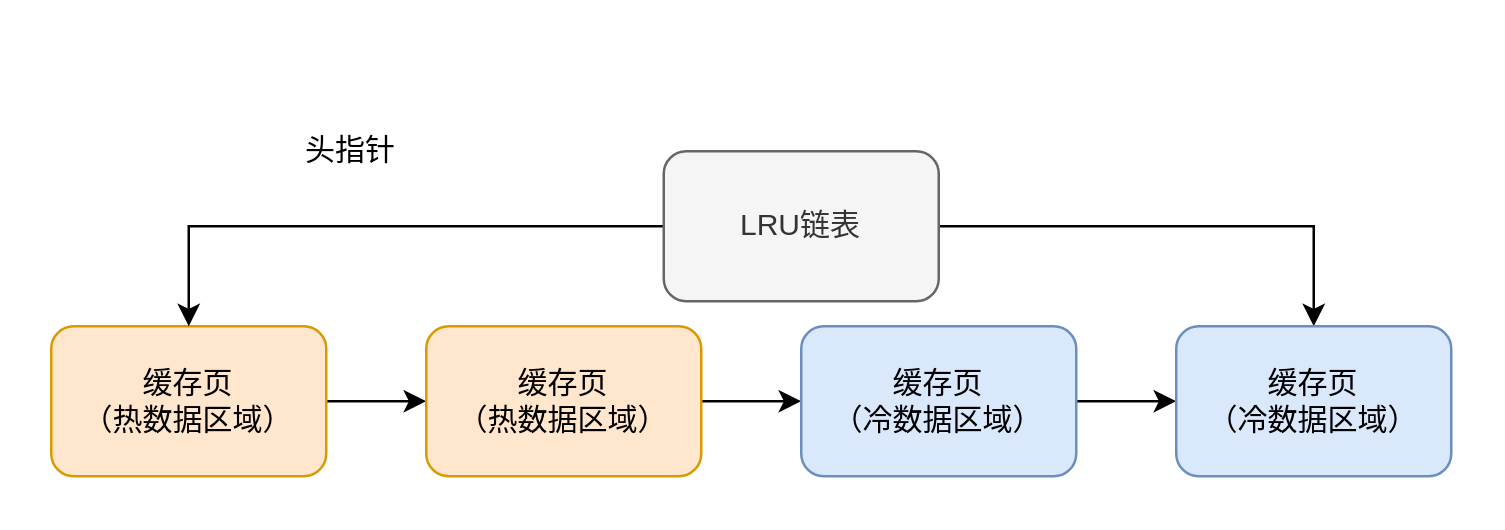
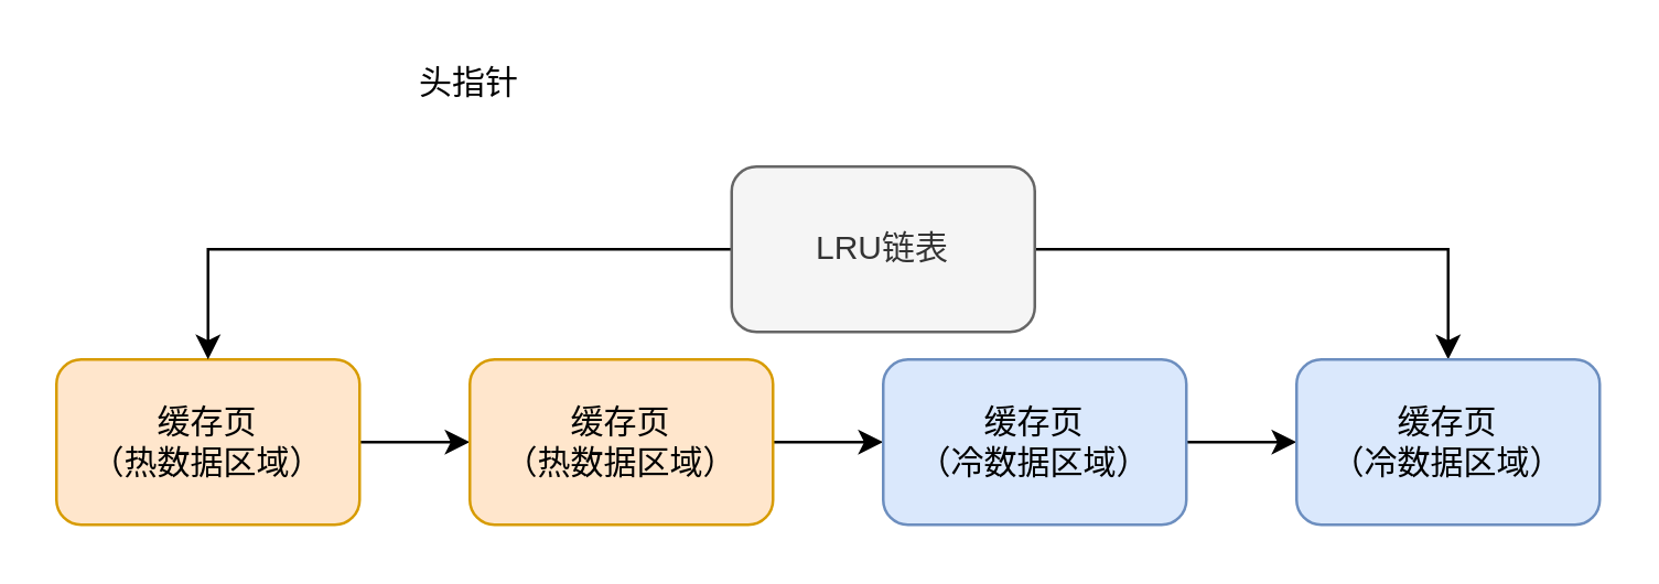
  <mxCell id="0" />
  <mxCell id="1" parent="0" />
  <mxCell id="2" style="edgeStyle=orthogonalEdgeStyle;rounded=0;orthogonalLoop=1;jettySize=auto;html=1;exitX=1;exitY=0.5;exitDx=0;exitDy=0;entryX=0;entryY=0.5;entryDx=0;entryDy=0;" edge="1" parent="1" source="3" target="5"><mxGeometry relative="1" as="geometry" /></mxCell>
  <mxCell id="3" value="缓存页&lt;br&gt;（热数据区域）" style="rounded=1;whiteSpace=wrap;html=1;fillColor=#ffe6cc;strokeColor=#d79b00;" vertex="1" parent="1"><mxGeometry x="20" y="130" width="110" height="60" as="geometry" /></mxCell>
  <mxCell id="4" style="edgeStyle=orthogonalEdgeStyle;rounded=0;orthogonalLoop=1;jettySize=auto;html=1;exitX=1;exitY=0.5;exitDx=0;exitDy=0;entryX=0;entryY=0.5;entryDx=0;entryDy=0;" edge="1" parent="1" source="5" target="7"><mxGeometry relative="1" as="geometry" /></mxCell>
  <mxCell id="5" value="缓存页&lt;br&gt;（热数据区域）" style="rounded=1;whiteSpace=wrap;html=1;fillColor=#ffe6cc;strokeColor=#d79b00;" vertex="1" parent="1"><mxGeometry x="170" y="130" width="110" height="60" as="geometry" /></mxCell>
  <mxCell id="6" style="edgeStyle=orthogonalEdgeStyle;rounded=0;orthogonalLoop=1;jettySize=auto;html=1;exitX=1;exitY=0.5;exitDx=0;exitDy=0;entryX=0;entryY=0.5;entryDx=0;entryDy=0;" edge="1" parent="1" source="7" target="12"><mxGeometry relative="1" as="geometry" /></mxCell>
  <mxCell id="7" value="缓存页&lt;br&gt;（冷数据区域）" style="rounded=1;whiteSpace=wrap;html=1;fillColor=#dae8fc;strokeColor=#6c8ebf;" vertex="1" parent="1"><mxGeometry x="320" y="130" width="110" height="60" as="geometry" /></mxCell>
  <mxCell id="8" style="edgeStyle=orthogonalEdgeStyle;rounded=0;orthogonalLoop=1;jettySize=auto;html=1;exitX=0;exitY=0.5;exitDx=0;exitDy=0;entryX=0.5;entryY=0;entryDx=0;entryDy=0;" edge="1" parent="1" source="10" target="3"><mxGeometry relative="1" as="geometry" /></mxCell>
  <mxCell id="9" style="edgeStyle=orthogonalEdgeStyle;rounded=0;orthogonalLoop=1;jettySize=auto;html=1;exitX=1;exitY=0.5;exitDx=0;exitDy=0;entryX=0.5;entryY=0;entryDx=0;entryDy=0;" edge="1" parent="1" source="10" target="12"><mxGeometry relative="1" as="geometry" /></mxCell>
  <mxCell id="10" value="LRU链表" style="rounded=1;whiteSpace=wrap;html=1;fillColor=#f5f5f5;strokeColor=#666666;fontColor=#333333;" vertex="1" parent="1"><mxGeometry x="265" y="60" width="110" height="60" as="geometry" /></mxCell>
- <mxCell id="11" value="头指针" style="text;html=1;strokeColor=none;fillColor=none;align=center;verticalAlign=middle;whiteSpace=wrap;rounded=0;" vertex="1" parent="1"><mxGeometry x="120" y="50" width="40" height="20" as="geometry" /></mxCell>
+ <mxCell id="11" value="头指针" style="text;html=1;strokeColor=none;fillColor=none;align=center;verticalAlign=middle;whiteSpace=wrap;rounded=0;" vertex="1" parent="1"><mxGeometry x="150" y="20" width="40" height="20" as="geometry" /></mxCell>
  <mxCell id="12" value="缓存页&lt;br&gt;（冷数据区域）" style="rounded=1;whiteSpace=wrap;html=1;fillColor=#dae8fc;strokeColor=#6c8ebf;" vertex="1" parent="1"><mxGeometry x="470" y="130" width="110" height="60" as="geometry" /></mxCell>
